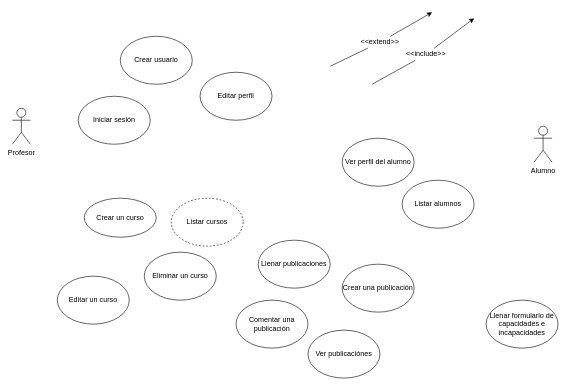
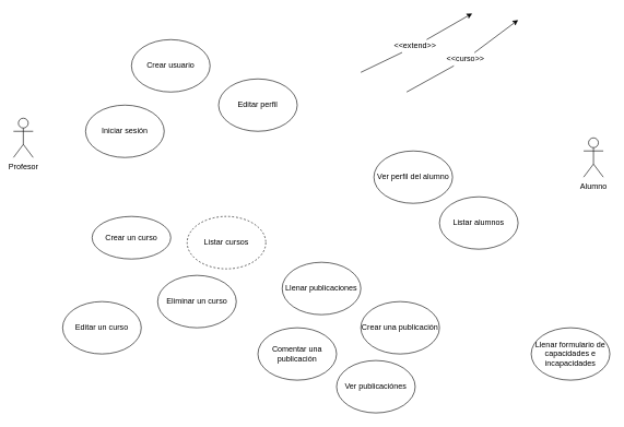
  <mxCell id="0" />
  <mxCell id="1" parent="0" />
  <mxCell id="2" value="Profesor" style="shape=umlActor;verticalLabelPosition=bottom;labelBackgroundColor=#ffffff;verticalAlign=top;html=1;outlineConnect=0;" parent="1" vertex="1"><mxGeometry x="20" y="180" width="30" height="60" as="geometry" /></mxCell>
  <mxCell id="3" value="Crear un curso" style="ellipse;whiteSpace=wrap;html=1;" parent="1" vertex="1"><mxGeometry x="140" y="330" width="120" height="65" as="geometry" /></mxCell>
  <mxCell id="4" value="Eliminar un curso" style="ellipse;whiteSpace=wrap;html=1;" parent="1" vertex="1"><mxGeometry x="240" y="420" width="120" height="80" as="geometry" /></mxCell>
- <mxCell id="5" value="Crear una publicación&lt;br&gt;" style="ellipse;whiteSpace=wrap;html=1;" parent="1" vertex="1"><mxGeometry x="570" y="440" width="120" height="80" as="geometry" /></mxCell>
+ <mxCell id="5" value="Crear una publicación&lt;br&gt;" style="ellipse;whiteSpace=wrap;html=1;" parent="1" vertex="1"><mxGeometry x="550" y="460" width="120" height="80" as="geometry" /></mxCell>
  <mxCell id="6" value="Alumno" style="shape=umlActor;verticalLabelPosition=bottom;labelBackgroundColor=#ffffff;verticalAlign=top;html=1;outlineConnect=0;" parent="1" vertex="1"><mxGeometry x="890" y="210" width="30" height="60" as="geometry" /></mxCell>
  <mxCell id="7" value="Ver publicaciónes" style="ellipse;whiteSpace=wrap;html=1;" parent="1" vertex="1"><mxGeometry x="513" y="550" width="120" height="80" as="geometry" /></mxCell>
  <mxCell id="8" value="Crear usuario&lt;br&gt;" style="ellipse;whiteSpace=wrap;html=1;" parent="1" vertex="1"><mxGeometry x="200" y="60" width="120" height="80" as="geometry" /></mxCell>
  <mxCell id="9" value="Comentar una publicación&lt;br&gt;" style="ellipse;whiteSpace=wrap;html=1;" parent="1" vertex="1"><mxGeometry x="393" y="500" width="120" height="80" as="geometry" /></mxCell>
  <mxCell id="10" value="Editar un curso" style="ellipse;whiteSpace=wrap;html=1;" parent="1" vertex="1"><mxGeometry x="95" y="460" width="120" height="80" as="geometry" /></mxCell>
  <mxCell id="11" value="Llenar formulario de capacidades e incapacidades" style="ellipse;whiteSpace=wrap;html=1;" parent="1" vertex="1"><mxGeometry x="810" y="500" width="120" height="80" as="geometry" /></mxCell>
  <mxCell id="12" value="Editar perfil" style="ellipse;whiteSpace=wrap;html=1;" parent="1" vertex="1"><mxGeometry x="333" y="120" width="120" height="80" as="geometry" /></mxCell>
  <mxCell id="13" value="Ver perfil del alumno" style="ellipse;whiteSpace=wrap;html=1;" parent="1" vertex="1"><mxGeometry x="570" y="230" width="120" height="80" as="geometry" /></mxCell>
  <mxCell id="14" value="Listar alumnos" style="ellipse;whiteSpace=wrap;html=1;" parent="1" vertex="1"><mxGeometry x="670" y="300" width="120" height="80" as="geometry" /></mxCell>
  <mxCell id="15" value="Iniciar sesión" style="ellipse;whiteSpace=wrap;html=1;" parent="1" vertex="1"><mxGeometry x="130" y="160" width="120" height="80" as="geometry" /></mxCell>
  <mxCell id="16" value="" style="endArrow=classic;html=1;" parent="1" source="17" edge="1"><mxGeometry width="50" height="50" relative="1" as="geometry"><mxPoint x="600" y="85" as="sourcePoint" /><mxPoint x="720" as="targetPoint" y="20" /></mxGeometry></mxCell>
  <mxCell id="17" value="&amp;lt;&amp;lt;extend&amp;gt;&amp;gt;" style="text;html=1;strokeColor=none;fillColor=none;align=center;verticalAlign=middle;whiteSpace=wrap;rounded=0;" parent="1" vertex="1"><mxGeometry x="613" y="60" width="40" height="20" as="geometry" /></mxCell>
  <mxCell id="18" value="" style="endArrow=none;html=1;" parent="1" target="17" edge="1"><mxGeometry width="50" height="50" relative="1" as="geometry"><mxPoint x="550" y="110" as="sourcePoint" /><mxPoint x="620" y="80" as="targetPoint" /></mxGeometry></mxCell>
  <mxCell id="19" value="" style="endArrow=classic;html=1;" parent="1" source="20" edge="1"><mxGeometry width="50" height="50" relative="1" as="geometry"><mxPoint x="610" y="95" as="sourcePoint" /><mxPoint x="790" y="30" as="targetPoint" /></mxGeometry></mxCell>
- <mxCell id="20" value="&amp;lt;&amp;lt;include&amp;gt;&amp;gt;" style="text;html=1;strokeColor=none;fillColor=none;align=center;verticalAlign=middle;whiteSpace=wrap;rounded=0;" parent="1" vertex="1"><mxGeometry x="690" y="80" width="40" height="20" as="geometry" /></mxCell>
+ <mxCell id="20" value="&amp;lt;&amp;lt;curso&amp;gt;&amp;gt;" style="text;html=1;strokeColor=none;fillColor=none;align=center;verticalAlign=middle;whiteSpace=wrap;rounded=0;" parent="1" vertex="1"><mxGeometry x="690" y="80" width="40" height="20" as="geometry" /></mxCell>
  <mxCell id="21" value="" style="endArrow=none;html=1;" parent="1" target="20" edge="1"><mxGeometry width="50" height="50" relative="1" as="geometry"><mxPoint x="620" y="140" as="sourcePoint" /><mxPoint x="630" y="90" as="targetPoint" /></mxGeometry></mxCell>
  <mxCell id="22" value="Listar cursos" style="ellipse;whiteSpace=wrap;html=1;dashed=1;" parent="1" vertex="1"><mxGeometry x="285" y="330" width="120" height="80" as="geometry" /></mxCell>
  <mxCell id="23" value="Llenar publicaciones&lt;br&gt;" style="ellipse;whiteSpace=wrap;html=1;" parent="1" vertex="1"><mxGeometry x="430" y="400" width="120" height="80" as="geometry" /></mxCell>
